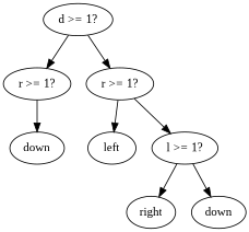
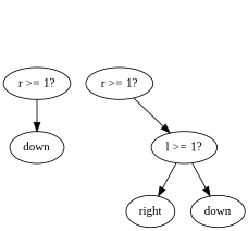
  digraph {
    fontname="Liberation Serif"
    node [fontname="Liberation Serif"]
    edge [fontname="Liberation Serif"]
-   n1 [label="d >= 1?"]
    n2 [label="r >= 1?"]
    n3 [label="r >= 1?"]
    n4 [label=down]
-   n5 [label=left]
    n6 [label="l >= 1?"]
    n7 [label=right]
    n8 [label=down]
-   n1 -> n2
-   n1 -> n3
    n2 -> n4
-   n3 -> n5
    n3 -> n6
    n6 -> n7
    n6 -> n8
  }
